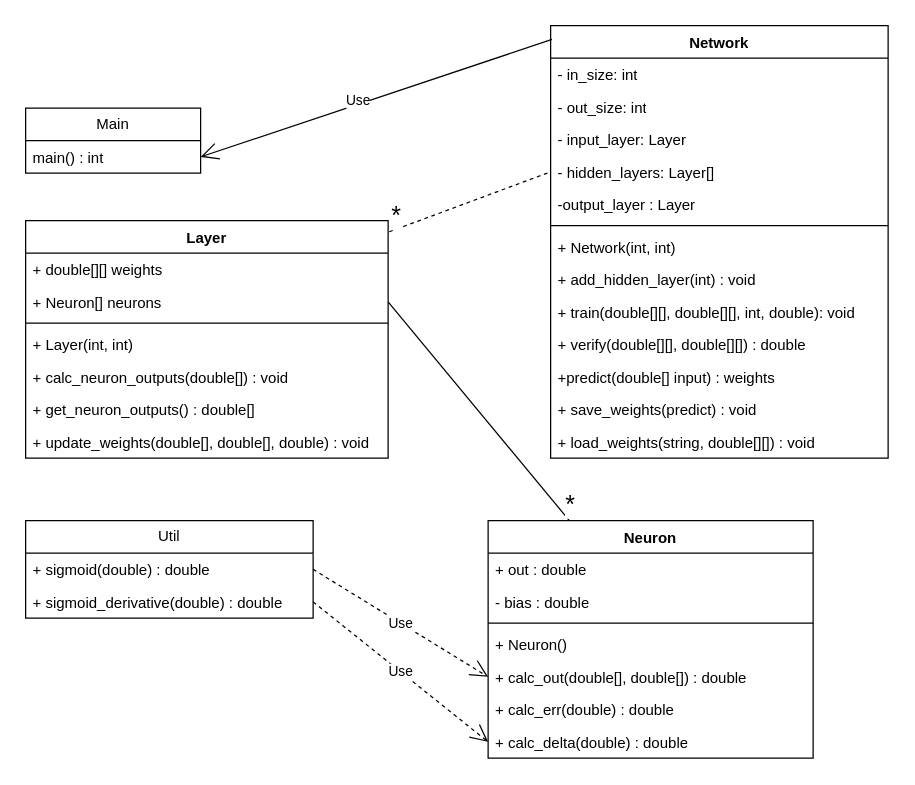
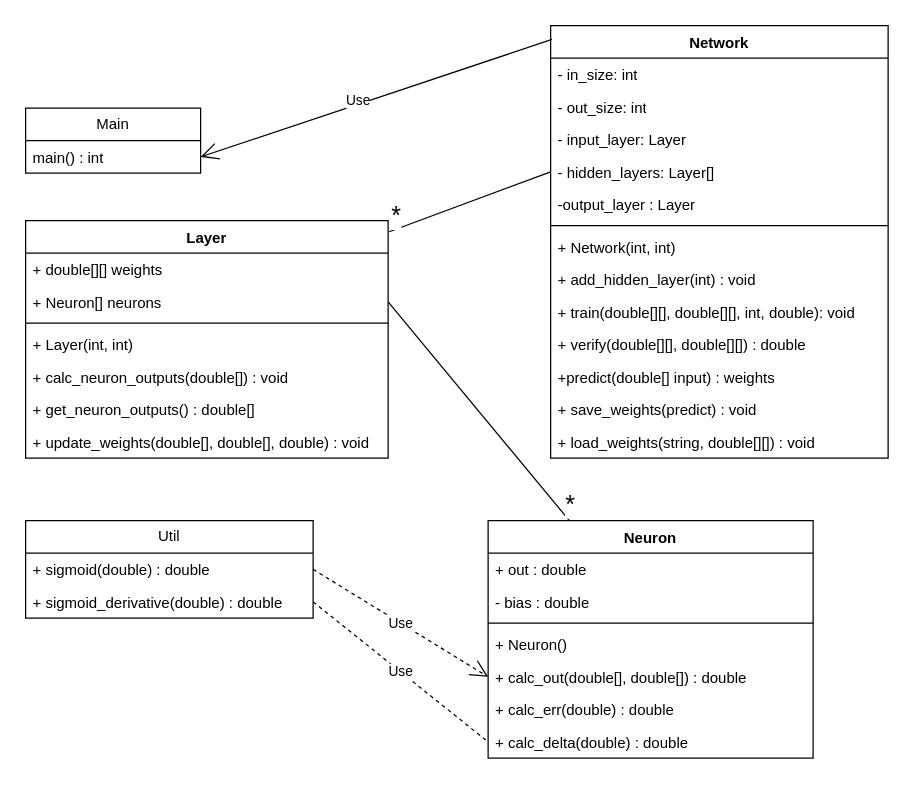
  <mxCell id="0" />
  <mxCell id="1" parent="0" />
  <mxCell id="2" value="Network" style="swimlane;fontStyle=1;align=center;verticalAlign=top;childLayout=stackLayout;horizontal=1;startSize=26;horizontalStack=0;resizeParent=1;resizeParentMax=0;resizeLast=0;collapsible=1;marginBottom=0;whiteSpace=wrap;html=1;" parent="1" vertex="1"><mxGeometry x="440" y="20" width="270" height="346" as="geometry" /></mxCell>
  <mxCell id="3" value="&lt;div&gt;- in_size: int&lt;/div&gt;" style="text;strokeColor=none;fillColor=none;align=left;verticalAlign=top;spacingLeft=4;spacingRight=4;overflow=hidden;rotatable=0;points=[[0,0.5],[1,0.5]];portConstraint=eastwest;whiteSpace=wrap;html=1;" parent="2" vertex="1"><mxGeometry y="26" width="270" height="26" as="geometry" /></mxCell>
  <mxCell id="4" value="&lt;div&gt;- out_size: int&lt;/div&gt;" style="text;strokeColor=none;fillColor=none;align=left;verticalAlign=top;spacingLeft=4;spacingRight=4;overflow=hidden;rotatable=0;points=[[0,0.5],[1,0.5]];portConstraint=eastwest;whiteSpace=wrap;html=1;" parent="2" vertex="1"><mxGeometry y="52" width="270" height="26" as="geometry" /></mxCell>
  <mxCell id="5" value="&lt;div&gt;- input_layer: Layer&lt;br&gt;&lt;/div&gt;" style="text;strokeColor=none;fillColor=none;align=left;verticalAlign=top;spacingLeft=4;spacingRight=4;overflow=hidden;rotatable=0;points=[[0,0.5],[1,0.5]];portConstraint=eastwest;whiteSpace=wrap;html=1;" parent="2" vertex="1"><mxGeometry y="78" width="270" height="26" as="geometry" /></mxCell>
  <mxCell id="6" value="&lt;div&gt;- hidden_layers: Layer[]&lt;/div&gt;" style="text;strokeColor=none;fillColor=none;align=left;verticalAlign=top;spacingLeft=4;spacingRight=4;overflow=hidden;rotatable=0;points=[[0,0.5],[1,0.5]];portConstraint=eastwest;whiteSpace=wrap;html=1;" parent="2" vertex="1"><mxGeometry y="104" width="270" height="26" as="geometry" /></mxCell>
  <mxCell id="7" value="-output_layer : Layer" style="text;strokeColor=none;fillColor=none;align=left;verticalAlign=top;spacingLeft=4;spacingRight=4;overflow=hidden;rotatable=0;points=[[0,0.5],[1,0.5]];portConstraint=eastwest;whiteSpace=wrap;html=1;" parent="2" vertex="1"><mxGeometry y="130" width="270" height="26" as="geometry" /></mxCell>
  <mxCell id="8" value="" style="line;strokeWidth=1;fillColor=none;align=left;verticalAlign=middle;spacingTop=-1;spacingLeft=3;spacingRight=3;rotatable=0;labelPosition=right;points=[];portConstraint=eastwest;strokeColor=inherit;" parent="2" vertex="1"><mxGeometry y="156" width="270" height="8" as="geometry" /></mxCell>
  <mxCell id="9" value="+ Network(int, int)" style="text;strokeColor=none;fillColor=none;align=left;verticalAlign=top;spacingLeft=4;spacingRight=4;overflow=hidden;rotatable=0;points=[[0,0.5],[1,0.5]];portConstraint=eastwest;whiteSpace=wrap;html=1;" parent="2" vertex="1"><mxGeometry y="164" width="270" height="26" as="geometry" /></mxCell>
  <mxCell id="10" value="+ add_hidden_layer(int) : void" style="text;strokeColor=none;fillColor=none;align=left;verticalAlign=top;spacingLeft=4;spacingRight=4;overflow=hidden;rotatable=0;points=[[0,0.5],[1,0.5]];portConstraint=eastwest;whiteSpace=wrap;html=1;" parent="2" vertex="1"><mxGeometry y="190" width="270" height="26" as="geometry" /></mxCell>
  <mxCell id="11" value="+ train(double[][], double[][], int, double): void" style="text;strokeColor=none;fillColor=none;align=left;verticalAlign=top;spacingLeft=4;spacingRight=4;overflow=hidden;rotatable=0;points=[[0,0.5],[1,0.5]];portConstraint=eastwest;whiteSpace=wrap;html=1;" parent="2" vertex="1"><mxGeometry y="216" width="270" height="26" as="geometry" /></mxCell>
  <mxCell id="12" value="&lt;div&gt;+ verify(double[][], double[][]) : double&lt;br&gt;&lt;/div&gt;" style="text;strokeColor=none;fillColor=none;align=left;verticalAlign=top;spacingLeft=4;spacingRight=4;overflow=hidden;rotatable=0;points=[[0,0.5],[1,0.5]];portConstraint=eastwest;whiteSpace=wrap;html=1;" parent="2" vertex="1"><mxGeometry y="242" width="270" height="26" as="geometry" /></mxCell>
  <mxCell id="13" value="+predict(double[] input) : weights" style="text;strokeColor=none;fillColor=none;align=left;verticalAlign=top;spacingLeft=4;spacingRight=4;overflow=hidden;rotatable=0;points=[[0,0.5],[1,0.5]];portConstraint=eastwest;whiteSpace=wrap;html=1;" parent="2" vertex="1"><mxGeometry y="268" width="270" height="26" as="geometry" /></mxCell>
  <mxCell id="14" value="+ save_weights(predict) : void" style="text;strokeColor=none;fillColor=none;align=left;verticalAlign=top;spacingLeft=4;spacingRight=4;overflow=hidden;rotatable=0;points=[[0,0.5],[1,0.5]];portConstraint=eastwest;whiteSpace=wrap;html=1;" parent="2" vertex="1"><mxGeometry y="294" width="270" height="26" as="geometry" /></mxCell>
  <mxCell id="15" value="+ load_weights(string, double[][]) : void" style="text;strokeColor=none;fillColor=none;align=left;verticalAlign=top;spacingLeft=4;spacingRight=4;overflow=hidden;rotatable=0;points=[[0,0.5],[1,0.5]];portConstraint=eastwest;whiteSpace=wrap;html=1;" parent="2" vertex="1"><mxGeometry y="320" width="270" height="26" as="geometry" /></mxCell>
  <mxCell id="16" value="Layer" style="swimlane;fontStyle=1;align=center;verticalAlign=top;childLayout=stackLayout;horizontal=1;startSize=26;horizontalStack=0;resizeParent=1;resizeParentMax=0;resizeLast=0;collapsible=1;marginBottom=0;whiteSpace=wrap;html=1;" parent="1" vertex="1"><mxGeometry x="20" y="176" width="290" height="190" as="geometry" /></mxCell>
  <mxCell id="17" value="+ double[][] weights" style="text;strokeColor=none;fillColor=none;align=left;verticalAlign=top;spacingLeft=4;spacingRight=4;overflow=hidden;rotatable=0;points=[[0,0.5],[1,0.5]];portConstraint=eastwest;whiteSpace=wrap;html=1;" parent="16" vertex="1"><mxGeometry y="26" width="290" height="26" as="geometry" /></mxCell>
  <mxCell id="18" value="+ Neuron[] neurons" style="text;strokeColor=none;fillColor=none;align=left;verticalAlign=top;spacingLeft=4;spacingRight=4;overflow=hidden;rotatable=0;points=[[0,0.5],[1,0.5]];portConstraint=eastwest;whiteSpace=wrap;html=1;" parent="16" vertex="1"><mxGeometry y="52" width="290" height="26" as="geometry" /></mxCell>
  <mxCell id="19" value="" style="line;strokeWidth=1;fillColor=none;align=left;verticalAlign=middle;spacingTop=-1;spacingLeft=3;spacingRight=3;rotatable=0;labelPosition=right;points=[];portConstraint=eastwest;strokeColor=inherit;" parent="16" vertex="1"><mxGeometry y="78" width="290" height="8" as="geometry" /></mxCell>
  <mxCell id="20" value="+ Layer(int, int)" style="text;strokeColor=none;fillColor=none;align=left;verticalAlign=top;spacingLeft=4;spacingRight=4;overflow=hidden;rotatable=0;points=[[0,0.5],[1,0.5]];portConstraint=eastwest;whiteSpace=wrap;html=1;" parent="16" vertex="1"><mxGeometry y="86" width="290" height="26" as="geometry" /></mxCell>
  <mxCell id="21" value="+ calc_neuron_outputs(double[]) : void" style="text;strokeColor=none;fillColor=none;align=left;verticalAlign=top;spacingLeft=4;spacingRight=4;overflow=hidden;rotatable=0;points=[[0,0.5],[1,0.5]];portConstraint=eastwest;whiteSpace=wrap;html=1;" parent="16" vertex="1"><mxGeometry y="112" width="290" height="26" as="geometry" /></mxCell>
  <mxCell id="22" value="+ get_neuron_outputs() : double[]" style="text;strokeColor=none;fillColor=none;align=left;verticalAlign=top;spacingLeft=4;spacingRight=4;overflow=hidden;rotatable=0;points=[[0,0.5],[1,0.5]];portConstraint=eastwest;whiteSpace=wrap;html=1;" parent="16" vertex="1"><mxGeometry y="138" width="290" height="26" as="geometry" /></mxCell>
  <mxCell id="23" value="+ update_weights(double[], double[], double) : void" style="text;strokeColor=none;fillColor=none;align=left;verticalAlign=top;spacingLeft=4;spacingRight=4;overflow=hidden;rotatable=0;points=[[0,0.5],[1,0.5]];portConstraint=eastwest;whiteSpace=wrap;html=1;" parent="16" vertex="1"><mxGeometry y="164" width="290" height="26" as="geometry" /></mxCell>
- <mxCell id="24" value="" style="endArrow=none;html=1;rounded=0;entryX=0;entryY=0.5;entryDx=0;entryDy=0;exitX=1.003;exitY=0.047;exitDx=0;exitDy=0;exitPerimeter=0;dashed=1;" parent="1" source="16" target="6" edge="1"><mxGeometry relative="1" as="geometry"><mxPoint x="290" y="186" as="sourcePoint" /><mxPoint x="450" y="186" as="targetPoint" /></mxGeometry></mxCell>
+ <mxCell id="24" value="" style="endArrow=none;html=1;rounded=0;entryX=0;entryY=0.5;entryDx=0;entryDy=0;exitX=1.003;exitY=0.047;exitDx=0;exitDy=0;exitPerimeter=0;" parent="1" source="16" target="6" edge="1"><mxGeometry relative="1" as="geometry"><mxPoint x="290" y="186" as="sourcePoint" /><mxPoint x="450" y="186" as="targetPoint" /></mxGeometry></mxCell>
  <mxCell id="25" value="&lt;sub&gt;&lt;font style=&quot;font-size: 20px;&quot;&gt;*&lt;/font&gt;&lt;/sub&gt;" style="edgeLabel;resizable=0;html=1;align=left;verticalAlign=bottom;" parent="24" connectable="0" vertex="1"><mxGeometry x="-1" relative="1" as="geometry" /></mxCell>
  <mxCell id="26" value="Neuron" style="swimlane;fontStyle=1;align=center;verticalAlign=top;childLayout=stackLayout;horizontal=1;startSize=26;horizontalStack=0;resizeParent=1;resizeParentMax=0;resizeLast=0;collapsible=1;marginBottom=0;whiteSpace=wrap;html=1;" parent="1" vertex="1"><mxGeometry x="390" y="416" width="260" height="190" as="geometry" /></mxCell>
  <mxCell id="27" value="+ out : double" style="text;strokeColor=none;fillColor=none;align=left;verticalAlign=top;spacingLeft=4;spacingRight=4;overflow=hidden;rotatable=0;points=[[0,0.5],[1,0.5]];portConstraint=eastwest;whiteSpace=wrap;html=1;" parent="26" vertex="1"><mxGeometry y="26" width="260" height="26" as="geometry" /></mxCell>
  <mxCell id="28" value="- bias : double" style="text;strokeColor=none;fillColor=none;align=left;verticalAlign=top;spacingLeft=4;spacingRight=4;overflow=hidden;rotatable=0;points=[[0,0.5],[1,0.5]];portConstraint=eastwest;whiteSpace=wrap;html=1;" parent="26" vertex="1"><mxGeometry y="52" width="260" height="26" as="geometry" /></mxCell>
  <mxCell id="29" value="" style="line;strokeWidth=1;fillColor=none;align=left;verticalAlign=middle;spacingTop=-1;spacingLeft=3;spacingRight=3;rotatable=0;labelPosition=right;points=[];portConstraint=eastwest;strokeColor=inherit;" parent="26" vertex="1"><mxGeometry y="78" width="260" height="8" as="geometry" /></mxCell>
  <mxCell id="30" value="&lt;div&gt;+ Neuron()&lt;/div&gt;" style="text;strokeColor=none;fillColor=none;align=left;verticalAlign=top;spacingLeft=4;spacingRight=4;overflow=hidden;rotatable=0;points=[[0,0.5],[1,0.5]];portConstraint=eastwest;whiteSpace=wrap;html=1;" parent="26" vertex="1"><mxGeometry y="86" width="260" height="26" as="geometry" /></mxCell>
  <mxCell id="31" value="+ calc_out(double[], double[]) : double" style="text;strokeColor=none;fillColor=none;align=left;verticalAlign=top;spacingLeft=4;spacingRight=4;overflow=hidden;rotatable=0;points=[[0,0.5],[1,0.5]];portConstraint=eastwest;whiteSpace=wrap;html=1;" parent="26" vertex="1"><mxGeometry y="112" width="260" height="26" as="geometry" /></mxCell>
  <mxCell id="32" value="+ calc_err(double) : double" style="text;strokeColor=none;fillColor=none;align=left;verticalAlign=top;spacingLeft=4;spacingRight=4;overflow=hidden;rotatable=0;points=[[0,0.5],[1,0.5]];portConstraint=eastwest;whiteSpace=wrap;html=1;" parent="26" vertex="1"><mxGeometry y="138" width="260" height="26" as="geometry" /></mxCell>
  <mxCell id="33" value="+ calc_delta(double) : double" style="text;strokeColor=none;fillColor=none;align=left;verticalAlign=top;spacingLeft=4;spacingRight=4;overflow=hidden;rotatable=0;points=[[0,0.5],[1,0.5]];portConstraint=eastwest;whiteSpace=wrap;html=1;" parent="26" vertex="1"><mxGeometry y="164" width="260" height="26" as="geometry" /></mxCell>
  <mxCell id="34" value="" style="endArrow=none;html=1;rounded=0;exitX=1;exitY=0.5;exitDx=0;exitDy=0;entryX=0.25;entryY=0;entryDx=0;entryDy=0;" parent="1" source="18" target="26" edge="1"><mxGeometry relative="1" as="geometry"><mxPoint x="320" y="526" as="sourcePoint" /><mxPoint x="480" y="526" as="targetPoint" /></mxGeometry></mxCell>
  <mxCell id="35" value="&lt;font size=&quot;1&quot;&gt;&lt;sub style=&quot;font-size: 20px;&quot;&gt;*&lt;/sub&gt;&lt;/font&gt;" style="edgeLabel;resizable=0;html=1;align=right;verticalAlign=bottom;" parent="34" connectable="0" vertex="1"><mxGeometry x="1" relative="1" as="geometry"><mxPoint x="5" as="offset" /></mxGeometry></mxCell>
  <mxCell id="36" value="Util" style="swimlane;fontStyle=0;childLayout=stackLayout;horizontal=1;startSize=26;fillColor=none;horizontalStack=0;resizeParent=1;resizeParentMax=0;resizeLast=0;collapsible=1;marginBottom=0;whiteSpace=wrap;html=1;" parent="1" vertex="1"><mxGeometry x="20" y="416" width="230" height="78" as="geometry" /></mxCell>
  <mxCell id="37" value="+ sigmoid(double) : double" style="text;strokeColor=none;fillColor=none;align=left;verticalAlign=top;spacingLeft=4;spacingRight=4;overflow=hidden;rotatable=0;points=[[0,0.5],[1,0.5]];portConstraint=eastwest;whiteSpace=wrap;html=1;" parent="36" vertex="1"><mxGeometry y="26" width="230" height="26" as="geometry" /></mxCell>
  <mxCell id="38" value="+ sigmoid_derivative(double) : double" style="text;strokeColor=none;fillColor=none;align=left;verticalAlign=top;spacingLeft=4;spacingRight=4;overflow=hidden;rotatable=0;points=[[0,0.5],[1,0.5]];portConstraint=eastwest;whiteSpace=wrap;html=1;" parent="36" vertex="1"><mxGeometry y="52" width="230" height="26" as="geometry" /></mxCell>
- <mxCell id="39" value="Use" style="endArrow=open;endSize=12;dashed=1;html=1;rounded=0;entryX=0;entryY=0.5;entryDx=0;entryDy=0;exitX=1;exitY=0.5;exitDx=0;exitDy=0;" parent="1" source="38" target="33" edge="1"><mxGeometry width="160" relative="1" as="geometry"><mxPoint x="320" y="636" as="sourcePoint" /><mxPoint x="480" y="636" as="targetPoint" /></mxGeometry></mxCell>
+ <mxCell id="39" value="Use" style="endArrow=none;endSize=12;dashed=1;html=1;rounded=0;entryX=0;entryY=0.5;entryDx=0;entryDy=0;exitX=1;exitY=0.5;exitDx=0;exitDy=0;" parent="1" source="38" target="33" edge="1"><mxGeometry width="160" relative="1" as="geometry"><mxPoint x="320" y="636" as="sourcePoint" /><mxPoint x="480" y="636" as="targetPoint" /></mxGeometry></mxCell>
  <mxCell id="40" value="Use" style="endArrow=open;endSize=12;dashed=1;html=1;rounded=0;exitX=1;exitY=0.5;exitDx=0;exitDy=0;entryX=0;entryY=0.5;entryDx=0;entryDy=0;" parent="1" source="36" target="31" edge="1"><mxGeometry width="160" relative="1" as="geometry"><mxPoint x="310" y="626" as="sourcePoint" /><mxPoint x="470" y="626" as="targetPoint" /></mxGeometry></mxCell>
  <mxCell id="41" value="Main" style="swimlane;fontStyle=0;childLayout=stackLayout;horizontal=1;startSize=26;fillColor=none;horizontalStack=0;resizeParent=1;resizeParentMax=0;resizeLast=0;collapsible=1;marginBottom=0;whiteSpace=wrap;html=1;" parent="1" vertex="1"><mxGeometry x="20" y="86" width="140" height="52" as="geometry" /></mxCell>
  <mxCell id="42" value="main() : int" style="text;strokeColor=none;fillColor=none;align=left;verticalAlign=top;spacingLeft=4;spacingRight=4;overflow=hidden;rotatable=0;points=[[0,0.5],[1,0.5]];portConstraint=eastwest;whiteSpace=wrap;html=1;" parent="41" vertex="1"><mxGeometry y="26" width="140" height="26" as="geometry" /></mxCell>
  <mxCell id="43" value="Use" style="endArrow=open;endSize=12;dashed=0;html=1;rounded=0;entryX=1;entryY=0.75;entryDx=0;entryDy=0;exitX=0.004;exitY=0.032;exitDx=0;exitDy=0;exitPerimeter=0;" parent="1" source="2" target="41" edge="1"><mxGeometry x="0.099" y="-3" width="160" relative="1" as="geometry"><mxPoint x="350" y="6" as="sourcePoint" /><mxPoint x="950" y="536" as="targetPoint" /><mxPoint as="offset" /></mxGeometry></mxCell>
